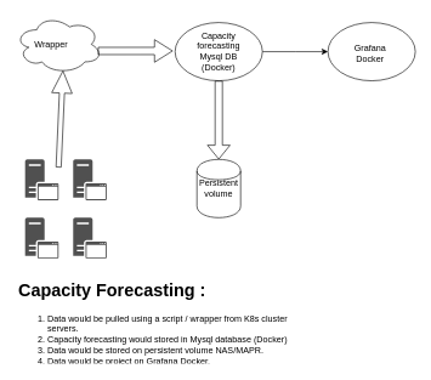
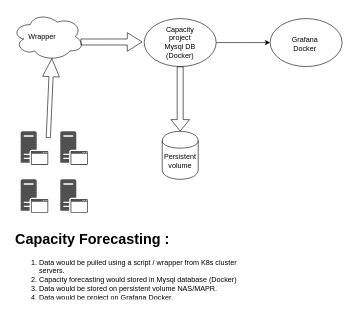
  <mxCell id="0" />
  <mxCell id="1" parent="0" />
  <mxCell id="2" style="edgeStyle=orthogonalEdgeStyle;rounded=0;orthogonalLoop=1;jettySize=auto;html=1;" edge="1" parent="1" source="3"><mxGeometry relative="1" as="geometry"><mxPoint x="450" y="70" as="targetPoint" /></mxGeometry></mxCell>
  <mxCell id="3" value="" style="ellipse;whiteSpace=wrap;html=1;" vertex="1" parent="1"><mxGeometry x="240" y="30" width="120" height="80" as="geometry" /></mxCell>
- <mxCell id="4" value="&lt;span&gt;Capacity forecasting Mysql DB (Docker)&lt;br&gt;&lt;/span&gt;" style="text;html=1;strokeColor=none;fillColor=none;align=center;verticalAlign=middle;whiteSpace=wrap;rounded=0;" vertex="1" parent="1"><mxGeometry x="265" y="60" width="70" height="20" as="geometry" /></mxCell>
+ <mxCell id="4" value="&lt;span&gt;Capacity project Mysql DB (Docker)&lt;br&gt;&lt;/span&gt;" style="text;html=1;strokeColor=none;fillColor=none;align=center;verticalAlign=middle;whiteSpace=wrap;rounded=0;" vertex="1" parent="1"><mxGeometry x="265" y="60" width="70" height="20" as="geometry" /></mxCell>
  <mxCell id="5" value="" style="ellipse;shape=cloud;whiteSpace=wrap;html=1;" vertex="1" parent="1"><mxGeometry x="20" y="20" width="120" height="80" as="geometry" /></mxCell>
  <mxCell id="6" value="Wrapper" style="text;html=1;strokeColor=none;fillColor=none;align=center;verticalAlign=middle;whiteSpace=wrap;rounded=0;" vertex="1" parent="1"><mxGeometry x="50" y="50" width="40" height="20" as="geometry" /></mxCell>
  <mxCell id="7" value="" style="shape=flexArrow;endArrow=classic;html=1;width=10;endSize=7.92;exitX=0.95;exitY=0.613;exitDx=0;exitDy=0;exitPerimeter=0;" edge="1" parent="1" source="5"><mxGeometry width="50" height="50" relative="1" as="geometry"><mxPoint x="160" y="94" as="sourcePoint" /><mxPoint x="237" y="69" as="targetPoint" /><Array as="points" /></mxGeometry></mxCell>
  <mxCell id="8" value="" style="shape=cylinder;whiteSpace=wrap;html=1;boundedLbl=1;backgroundOutline=1;" vertex="1" parent="1"><mxGeometry x="270" y="218" width="60" height="80" as="geometry" /></mxCell>
- <mxCell id="9" value="Persistent volume" style="text;html=1;strokeColor=none;fillColor=none;align=center;verticalAlign=middle;whiteSpace=wrap;rounded=0;" vertex="1" parent="1"><mxGeometry x="280" y="248" width="40" height="20" as="geometry" /></mxCell>
+ <mxCell id="9" value="Persistent volume" style="text;html=1;strokeColor=none;fillColor=none;align=center;verticalAlign=middle;whiteSpace=wrap;rounded=0;" vertex="1" parent="1"><mxGeometry x="280" y="258" width="40" height="20" as="geometry" /></mxCell>
  <mxCell id="10" value="" style="shape=flexArrow;endArrow=classic;html=1;" edge="1" parent="1" source="3" target="8"><mxGeometry width="50" height="50" relative="1" as="geometry"><mxPoint x="275" y="139" as="sourcePoint" /><mxPoint x="325" y="89" as="targetPoint" /></mxGeometry></mxCell>
  <mxCell id="11" value="" style="shadow=0;dashed=0;html=1;strokeColor=none;fillColor=#505050;labelPosition=center;verticalLabelPosition=bottom;verticalAlign=top;outlineConnect=0;align=center;shape=mxgraph.office.servers.application_server;" vertex="1" parent="1"><mxGeometry x="34" y="218" width="46" height="56" as="geometry" /></mxCell>
  <mxCell id="12" value="" style="shadow=0;dashed=0;html=1;strokeColor=none;fillColor=#505050;labelPosition=center;verticalLabelPosition=bottom;verticalAlign=top;outlineConnect=0;align=center;shape=mxgraph.office.servers.application_server;" vertex="1" parent="1"><mxGeometry x="100" y="218" width="46" height="56" as="geometry" /></mxCell>
  <mxCell id="13" value="" style="shadow=0;dashed=0;html=1;strokeColor=none;fillColor=#505050;labelPosition=center;verticalLabelPosition=bottom;verticalAlign=top;outlineConnect=0;align=center;shape=mxgraph.office.servers.application_server;" vertex="1" parent="1"><mxGeometry x="34" y="298" width="46" height="56" as="geometry" /></mxCell>
  <mxCell id="14" value="" style="shadow=0;dashed=0;html=1;strokeColor=none;fillColor=#505050;labelPosition=center;verticalLabelPosition=bottom;verticalAlign=top;outlineConnect=0;align=center;shape=mxgraph.office.servers.application_server;" vertex="1" parent="1"><mxGeometry x="100" y="298" width="46" height="56" as="geometry" /></mxCell>
  <mxCell id="15" value="" style="shape=flexArrow;endArrow=classic;html=1;width=7;endSize=9.8;entryX=0.55;entryY=0.95;entryDx=0;entryDy=0;entryPerimeter=0;" edge="1" parent="1" target="5"><mxGeometry width="50" height="50" relative="1" as="geometry"><mxPoint x="80" y="229" as="sourcePoint" /><mxPoint x="70" y="379" as="targetPoint" /></mxGeometry></mxCell>
  <mxCell id="16" value="&lt;h1&gt;Capacity Forecasting :&lt;/h1&gt;&lt;div&gt;&lt;ol&gt;&lt;li&gt;Data would be pulled using a script / wrapper from K8s cluster servers.&lt;/li&gt;&lt;li&gt;Capacity forecasting would stored in Mysql database (Docker)&lt;/li&gt;&lt;li&gt;Data would be stored on persistent volume NAS/MAPR.&lt;/li&gt;&lt;li&gt;Data would be project on Grafana Docker.&lt;/li&gt;&lt;/ol&gt;&lt;/div&gt;" style="text;html=1;strokeColor=none;fillColor=none;spacing=5;spacingTop=-20;whiteSpace=wrap;overflow=hidden;rounded=0;" vertex="1" parent="1"><mxGeometry x="20" y="379" width="420" height="120" as="geometry" /></mxCell>
  <mxCell id="17" value="" style="ellipse;whiteSpace=wrap;html=1;" vertex="1" parent="1"><mxGeometry x="450" y="30" width="120" height="80" as="geometry" /></mxCell>
  <mxCell id="18" value="Grafana Docker" style="text;html=1;strokeColor=none;fillColor=none;align=center;verticalAlign=middle;whiteSpace=wrap;rounded=0;" vertex="1" parent="1"><mxGeometry x="488" y="63" width="40" height="20" as="geometry" /></mxCell>
